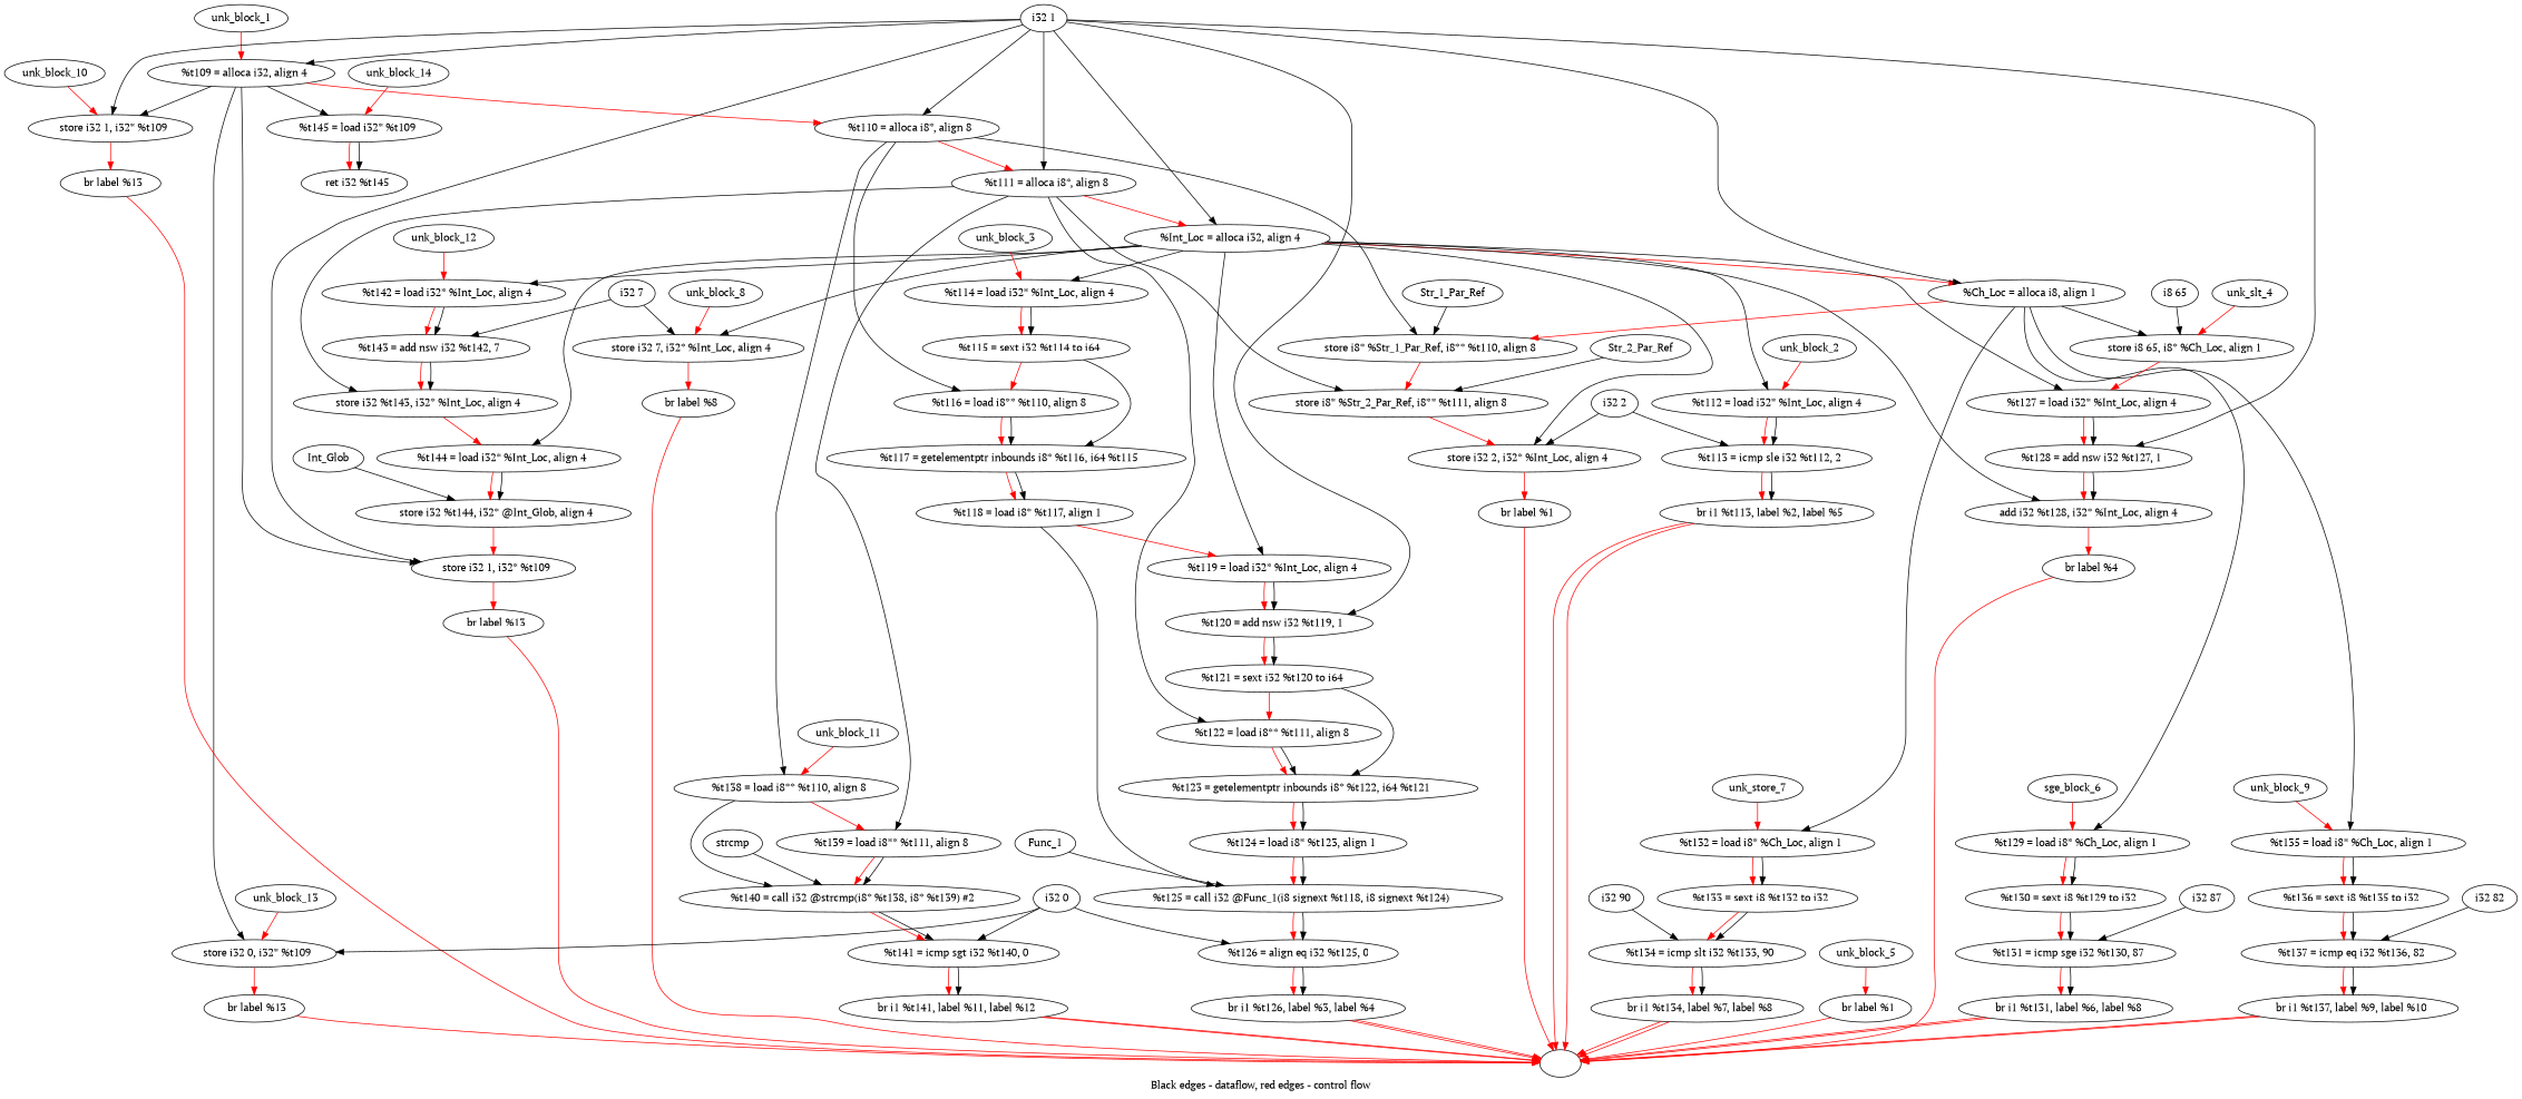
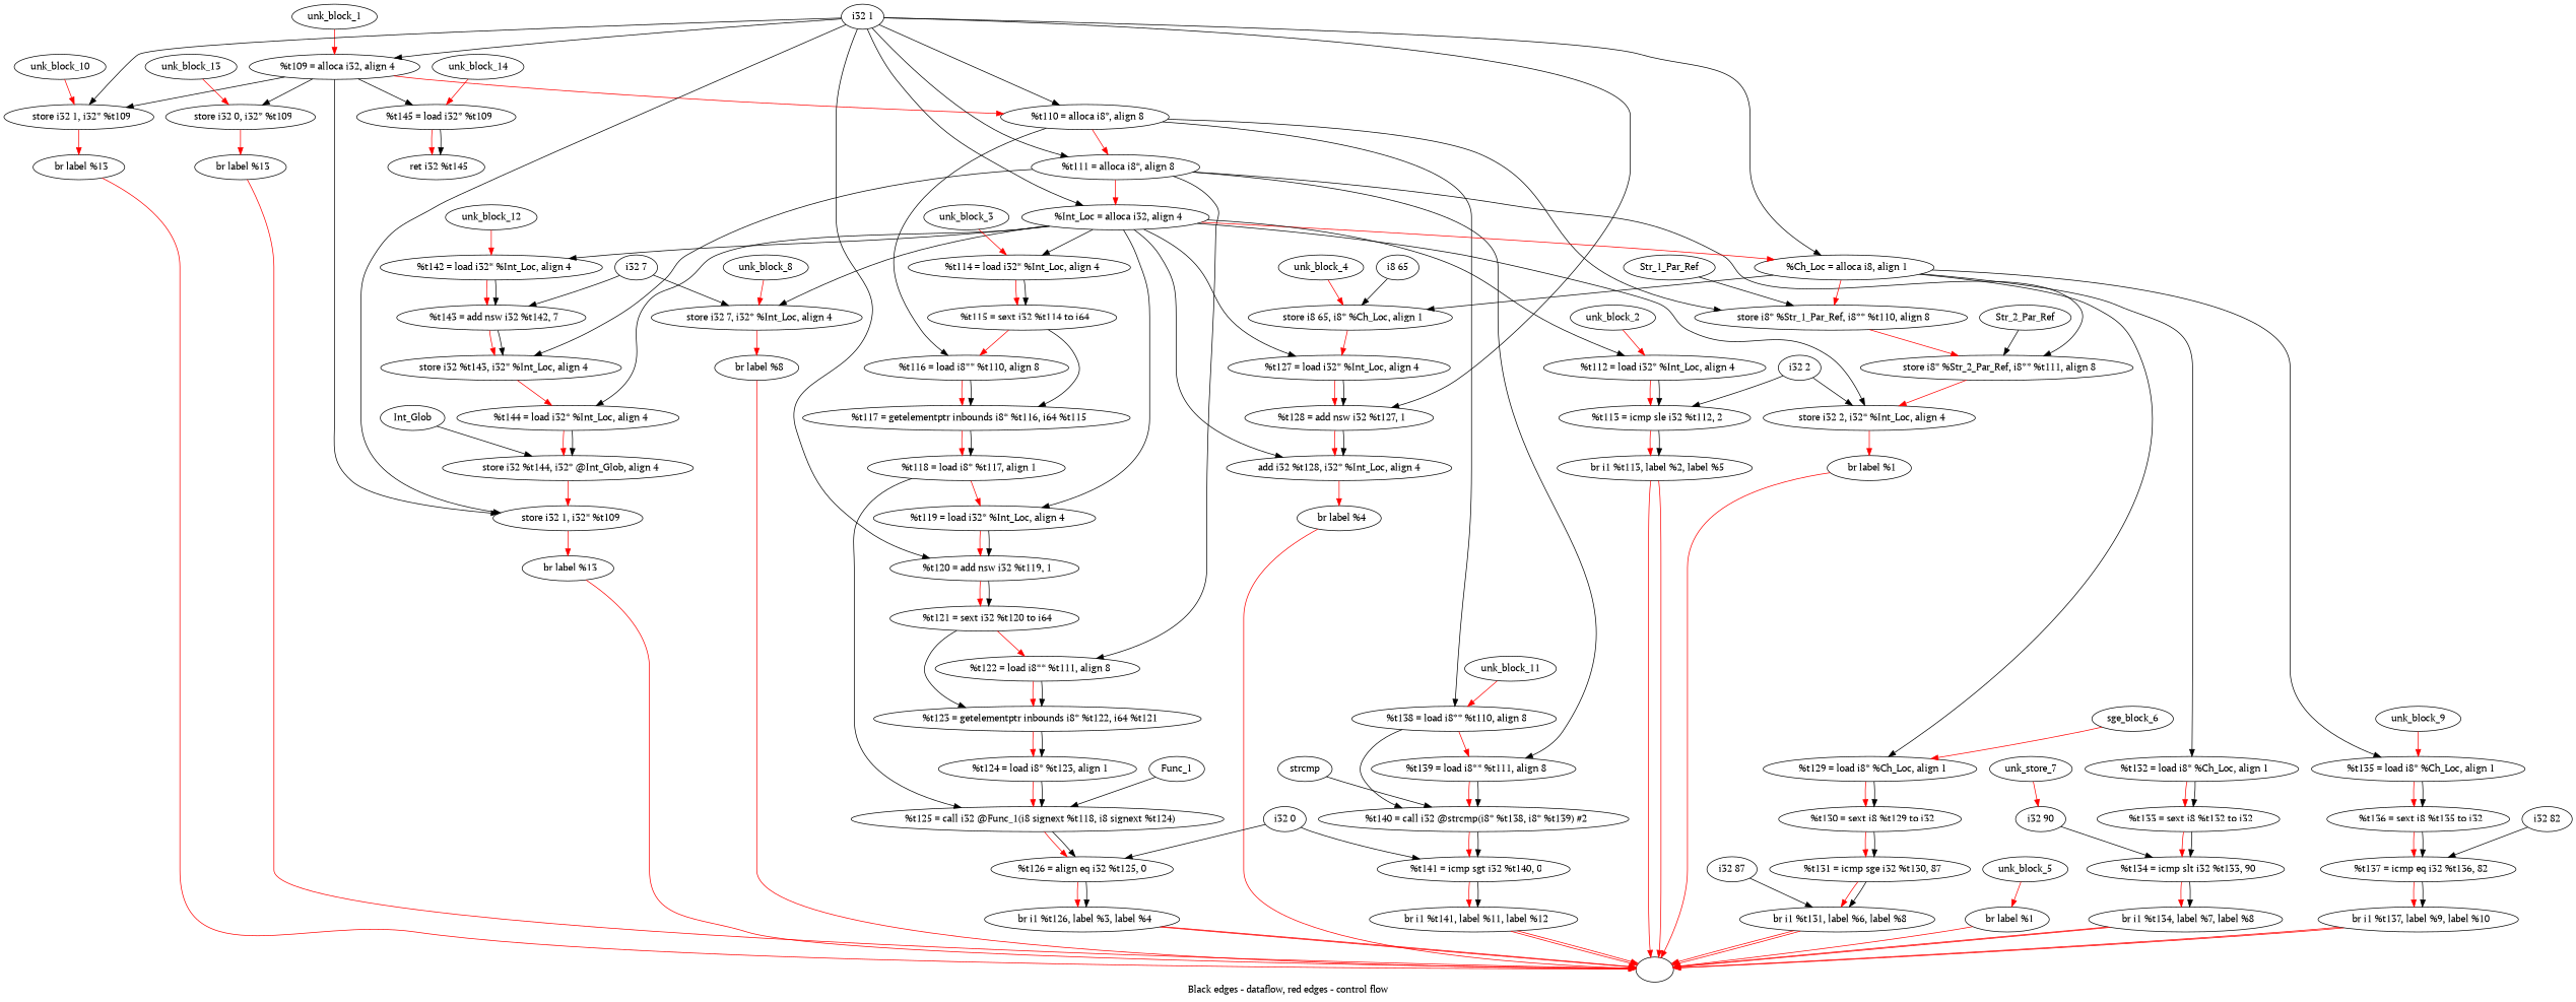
  digraph {
    compound=true
    fontname="PT Serif"
    label="Black edges - dataflow, red edges - control flow"
    node [fontname="PT Serif"]
    edge [fontname="PT Serif"]
    n1 [label="  %t109 = alloca i32, align 4"]
    n2 [label="  %t110 = alloca i8*, align 8"]
    n3 [label="  store i32 1, i32* %t109"]
    n4 [label="  store i32 1, i32* %t109"]
    n5 [label="  store i32 0, i32* %t109"]
    n6 [label="  %t145 = load i32* %t109"]
    n7 [label="  %t111 = alloca i8*, align 8"]
    n8 [label="  store i8* %Str_1_Par_Ref, i8** %t110, align 8"]
    n9 [label="  %t116 = load i8** %t110, align 8"]
    n10 [label="  %t138 = load i8** %t110, align 8"]
    n11 [label="  br label %13"]
    n12 [label="  br label %13"]
    n13 [label="  br label %13"]
    n14 [label="  ret i32 %t145"]
    n15 [label="  %Int_Loc = alloca i32, align 4"]
    n16 [label="  store i8* %Str_2_Par_Ref, i8** %t111, align 8"]
    n17 [label="  %t122 = load i8** %t111, align 8"]
    n18 [label="  %t139 = load i8** %t111, align 8"]
    n19 [label="  store i32 %t143, i32* %Int_Loc, align 4"]
    n20 [label="  %t117 = getelementptr inbounds i8* %t116, i64 %t115"]
    n21 [label="  %t140 = call i32 @strcmp(i8* %t138, i8* %t139) #2"]
    n22 [label="  %Ch_Loc = alloca i8, align 1"]
    n23 [label="  store i32 2, i32* %Int_Loc, align 4"]
    n24 [label="  %t112 = load i32* %Int_Loc, align 4"]
    n25 [label="  %t114 = load i32* %Int_Loc, align 4"]
    n26 [label="  %t119 = load i32* %Int_Loc, align 4"]
    n27 [label="  %t127 = load i32* %Int_Loc, align 4"]
    n28 [label="add i32 %t128, i32* %Int_Loc, align 4"]
    n29 [label="  store i32 7, i32* %Int_Loc, align 4"]
    n30 [label="  %t142 = load i32* %Int_Loc, align 4"]
    n31 [label="  %t144 = load i32* %Int_Loc, align 4"]
    n32 [label="  %t123 = getelementptr inbounds i8* %t122, i64 %t121"]
    n33 [label="  store i8 65, i8* %Ch_Loc, align 1"]
    n34 [label="  %t129 = load i8* %Ch_Loc, align 1"]
    n35 [label="  %t132 = load i8* %Ch_Loc, align 1"]
    n36 [label="  %t135 = load i8* %Ch_Loc, align 1"]
    n37 [label="  br label %1"]
    n38 [label="  %t113 = icmp sle i32 %t112, 2"]
    n39 [label="  %t115 = sext i32 %t114 to i64"]
    n40 [label="  %t120 = add nsw i32 %t119, 1"]
    n41 [label="  %t128 = add nsw i32 %t127, 1"]
    n42 [label="  br label %4"]
    n43 [label="  br label %8"]
    n44 [label="  %t143 = add nsw i32 %t142, 7"]
    n45 [label="  store i32 %t144, i32* @Int_Glob, align 4"]
    n46 [label="  %t130 = sext i8 %t129 to i32"]
    n47 [label="  %t133 = sext i8 %t132 to i32"]
    n48 [label="  %t136 = sext i8 %t135 to i32"]
    ""
    unk_block_1
    "i32 1"
    n52 [label="  %t121 = sext i32 %t120 to i64"]
    Str_1_Par_Ref
    Str_2_Par_Ref
    "i32 2"
    n56 [label="  br i1 %t113, label %2, label %5"]
    unk_block_2
    n58 [label="  %t118 = load i8* %t117, align 1"]
    n59 [label="  %t125 = call i32 @Func_1(i8 signext %t118, i8 signext %t124)"]
    n60 [label="%t126 = align eq i32 %t125, 0"]
    n61 [label="  %t124 = load i8* %t123, align 1"]
    n62 [label="  br i1 %t126, label %3, label %4"]
    unk_block_3
    Func_1
    "i32 0"
    n66 [label="  %t141 = icmp sgt i32 %t140, 0"]
    n67 [label="  br i1 %t141, label %11, label %12"]
-   unk_block_4 [label=unk_slt_4]
+   unk_block_4
    "i8 65"
    n70 [label="  br label %1"]
    unk_block_5
    n72 [label="  %t131 = icmp sge i32 %t130, 87"]
    n73 [label="  br i1 %t131, label %6, label %8"]
    n74 [label=sge_block_6]
    "i32 87"
    n76 [label="  %t134 = icmp slt i32 %t133, 90"]
    n77 [label="  br i1 %t134, label %7, label %8"]
    n78 [label=unk_store_7]
    "i32 90"
    unk_block_8
    "i32 7"
    n82 [label="  %t137 = icmp eq i32 %t136, 82"]
    n83 [label="  br i1 %t137, label %9, label %10"]
    unk_block_9
    "i32 82"
    unk_block_10
    unk_block_11
    strcmp
    unk_block_12
    Int_Glob
    unk_block_13
    unk_block_14
    n1 -> n2 [color=red weight=2]
    n1 -> n3
    n1 -> n4
    n1 -> n5
    n1 -> n6
    n2 -> n7 [color=red weight=2]
    n2 -> n8
    n2 -> n9
    n2 -> n10
    n3 -> n11 [color=red weight=2]
    n4 -> n12 [color=red weight=2]
    n5 -> n13 [color=red weight=2]
    n6 -> n14 [color=red weight=2]
    n6 -> n14
    n7 -> n15 [color=red weight=2]
    n7 -> n16
    n7 -> n17
    n7 -> n18
    n7 -> n19
    n8 -> n16 [color=red weight=2]
    n9 -> n20 [color=red weight=2]
    n9 -> n20
    n10 -> n18 [color=red weight=2]
    n10 -> n21
    n11 -> "" [color=red]
    n12 -> "" [color=red]
    n13 -> "" [color=red]
    n15 -> n22 [color=red weight=2]
    n15 -> n23
    n15 -> n24
    n15 -> n25
    n15 -> n26
    n15 -> n27
    n15 -> n28
    n15 -> n29
    n15 -> n30
    n15 -> n31
    n16 -> n23 [color=red weight=2]
    n17 -> n32 [color=red weight=2]
    n17 -> n32
    n18 -> n21 [color=red weight=2]
    n18 -> n21
    n19 -> n31 [color=red weight=2]
    n20 -> n58 [color=red weight=2]
    n20 -> n58
    n21 -> n66 [color=red weight=2]
    n21 -> n66
    n22 -> n8 [color=red weight=2]
    n22 -> n33
    n22 -> n34
    n22 -> n35
    n22 -> n36
    n23 -> n37 [color=red weight=2]
    n24 -> n38 [color=red weight=2]
    n24 -> n38
    n25 -> n39 [color=red weight=2]
    n25 -> n39
    n26 -> n40 [color=red weight=2]
    n26 -> n40
    n27 -> n41 [color=red weight=2]
    n27 -> n41
    n28 -> n42 [color=red weight=2]
    n29 -> n43 [color=red weight=2]
    n30 -> n44 [color=red weight=2]
    n30 -> n44
    n31 -> n45 [color=red weight=2]
    n31 -> n45
    n32 -> n61 [color=red weight=2]
    n32 -> n61
    n33 -> n27 [color=red weight=2]
    n34 -> n46 [color=red weight=2]
    n34 -> n46
    n35 -> n47 [color=red weight=2]
    n35 -> n47
    n36 -> n48 [color=red weight=2]
    n36 -> n48
    n37 -> "" [color=red]
    n38 -> n56 [color=red weight=2]
    n38 -> n56
    n39 -> n9 [color=red weight=2]
    n39 -> n20
    n40 -> n52 [color=red weight=2]
    n40 -> n52
    n41 -> n28 [color=red weight=2]
    n41 -> n28
    n42 -> "" [color=red]
    n43 -> "" [color=red]
    n44 -> n19 [color=red weight=2]
    n44 -> n19
    n45 -> n4 [color=red weight=2]
    n46 -> n72 [color=red weight=2]
    n46 -> n72
    n47 -> n76 [color=red weight=2]
    n47 -> n76
    n48 -> n82 [color=red weight=2]
    n48 -> n82
    unk_block_1 -> n1 [color=red]
    "i32 1" -> n1
    "i32 1" -> n2
    "i32 1" -> n3
    "i32 1" -> n4
    "i32 1" -> n7
    "i32 1" -> n15
    "i32 1" -> n22
    "i32 1" -> n40
    "i32 1" -> n41
    n52 -> n17 [color=red weight=2]
    n52 -> n32
    Str_1_Par_Ref -> n8
    Str_2_Par_Ref -> n16
    "i32 2" -> n23
    "i32 2" -> n38
    n56 -> "" [color=red]
    n56 -> "" [color=red]
    unk_block_2 -> n24 [color=red]
    n58 -> n26 [color=red weight=2]
    n58 -> n59
    n59 -> n60 [color=red weight=2]
    n59 -> n60
    n60 -> n62 [color=red weight=2]
    n60 -> n62
    n61 -> n59 [color=red weight=2]
    n61 -> n59
    n62 -> "" [color=red]
    n62 -> "" [color=red]
    unk_block_3 -> n25 [color=red]
    Func_1 -> n59
-   "i32 0" -> n5
    "i32 0" -> n60
    "i32 0" -> n66
    n66 -> n67 [color=red weight=2]
    n66 -> n67
    n67 -> "" [color=red]
    n67 -> "" [color=red]
    unk_block_4 -> n33 [color=red]
    "i8 65" -> n33
    n70 -> "" [color=red]
    unk_block_5 -> n70 [color=red]
    n72 -> n73 [color=red weight=2]
    n72 -> n73
    n73 -> "" [color=red]
    n73 -> "" [color=red]
    n74 -> n34 [color=red]
-   "i32 87" -> n72
+   "i32 87" -> n73
    n76 -> n77 [color=red weight=2]
    n76 -> n77
    n77 -> "" [color=red]
    n77 -> "" [color=red]
-   n78 -> n35 [color=red]
+   n78 -> "i32 90" [color=red]
    "i32 90" -> n76
    unk_block_8 -> n29 [color=red]
    "i32 7" -> n29
    "i32 7" -> n44
    n82 -> n83 [color=red weight=2]
    n82 -> n83
    n83 -> "" [color=red]
    n83 -> "" [color=red]
    unk_block_9 -> n36 [color=red]
    "i32 82" -> n82
    unk_block_10 -> n3 [color=red]
    unk_block_11 -> n10 [color=red]
    strcmp -> n21
    unk_block_12 -> n30 [color=red]
    Int_Glob -> n45
    unk_block_13 -> n5 [color=red]
    unk_block_14 -> n6 [color=red]
  }
